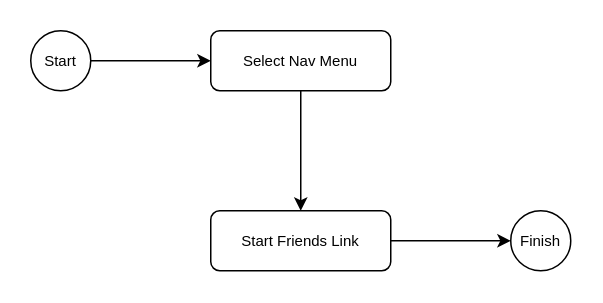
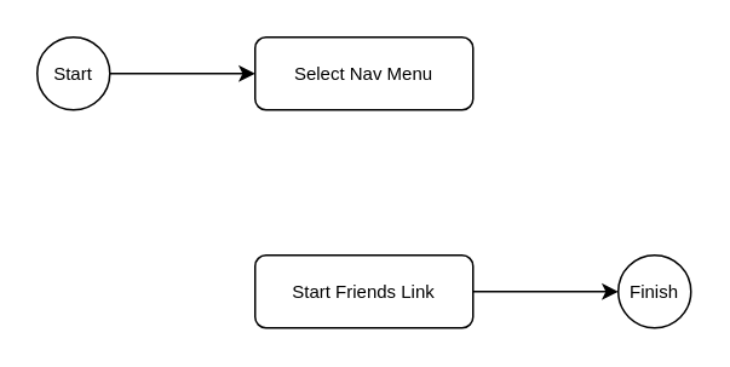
  <mxCell id="0" />
  <mxCell id="1" parent="0" />
  <mxCell id="2" value="" style="edgeStyle=orthogonalEdgeStyle;rounded=0;orthogonalLoop=1;jettySize=auto;html=1;" edge="1" parent="1" source="3" target="5"><mxGeometry relative="1" as="geometry" /></mxCell>
  <mxCell id="3" value="&lt;p style=&quot;line-height: 90%;&quot;&gt;&lt;font style=&quot;font-size: 10px;&quot;&gt;Start&lt;/font&gt;&lt;/p&gt;" style="ellipse;whiteSpace=wrap;html=1;aspect=fixed;" vertex="1" parent="1"><mxGeometry x="20" y="20" width="40" height="40" as="geometry" /></mxCell>
- <mxCell id="4" value="" style="edgeStyle=orthogonalEdgeStyle;rounded=0;orthogonalLoop=1;jettySize=auto;html=1;" edge="1" parent="1" source="5" target="7"><mxGeometry relative="1" as="geometry" /></mxCell>
  <mxCell id="5" value="&lt;font style=&quot;font-size: 10px;&quot;&gt;Select Nav Menu&lt;/font&gt;" style="rounded=1;whiteSpace=wrap;html=1;" vertex="1" parent="1"><mxGeometry x="140" y="20" width="120" height="40" as="geometry" /></mxCell>
  <mxCell id="6" value="" style="edgeStyle=orthogonalEdgeStyle;rounded=0;orthogonalLoop=1;jettySize=auto;html=1;" edge="1" parent="1" source="7" target="8"><mxGeometry relative="1" as="geometry" /></mxCell>
  <mxCell id="7" value="&lt;font style=&quot;font-size: 10px;&quot;&gt;Start Friends Link&lt;/font&gt;" style="rounded=1;whiteSpace=wrap;html=1;" vertex="1" parent="1"><mxGeometry x="140" y="140" width="120" height="40" as="geometry" /></mxCell>
  <mxCell id="8" value="&lt;font style=&quot;font-size: 10px;&quot;&gt;Finish&lt;/font&gt;" style="ellipse;whiteSpace=wrap;html=1;aspect=fixed;fontSize=7;" vertex="1" parent="1"><mxGeometry x="340" y="140" width="40" height="40" as="geometry" /></mxCell>
